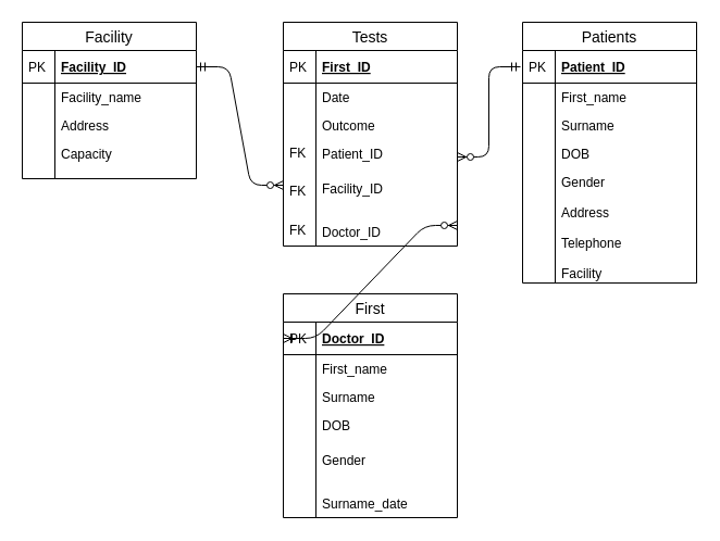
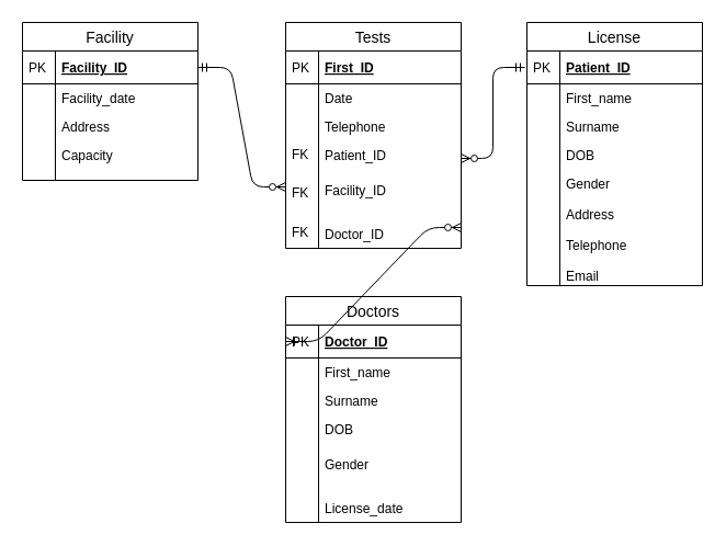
  <mxCell id="0" />
  <mxCell id="1" parent="0" />
  <mxCell id="2" value="" style="edgeStyle=elbowEdgeStyle;fontSize=12;html=1;endArrow=ERzeroToMany;startArrow=ERmandOne;entryX=1;entryY=0.5;entryDx=0;entryDy=0;" parent="1" target="21" edge="1"><mxGeometry width="100" height="100" relative="1" as="geometry"><mxPoint x="478" y="61" as="sourcePoint" /><mxPoint x="420" y="220" as="targetPoint" /></mxGeometry></mxCell>
  <mxCell id="3" value="Facility" style="swimlane;fontStyle=0;childLayout=stackLayout;horizontal=1;startSize=26;horizontalStack=0;resizeParent=1;resizeParentMax=0;resizeLast=0;collapsible=1;marginBottom=0;align=center;fontSize=14;" parent="1" vertex="1"><mxGeometry x="20" y="20" width="160" height="144" as="geometry" /></mxCell>
  <mxCell id="4" value="Facility_ID" style="shape=partialRectangle;top=0;left=0;right=0;bottom=1;align=left;verticalAlign=middle;fillColor=none;spacingLeft=34;spacingRight=4;overflow=hidden;rotatable=0;points=[[0,0.5],[1,0.5]];portConstraint=eastwest;dropTarget=0;fontStyle=5;fontSize=12;" parent="3" vertex="1"><mxGeometry y="26" width="160" height="30" as="geometry" /></mxCell>
  <mxCell id="5" value="PK" style="shape=partialRectangle;top=0;left=0;bottom=0;fillColor=none;align=left;verticalAlign=middle;spacingLeft=4;spacingRight=4;overflow=hidden;rotatable=0;points=[];portConstraint=eastwest;part=1;fontSize=12;" parent="4" vertex="1" connectable="0"><mxGeometry width="30" height="30" as="geometry" /></mxCell>
- <mxCell id="6" value="Facility_name" style="shape=partialRectangle;top=0;left=0;right=0;bottom=0;align=left;verticalAlign=top;fillColor=none;spacingLeft=34;spacingRight=4;overflow=hidden;rotatable=0;points=[[0,0.5],[1,0.5]];portConstraint=eastwest;dropTarget=0;fontSize=12;" parent="3" vertex="1"><mxGeometry y="56" width="160" height="26" as="geometry" /></mxCell>
+ <mxCell id="6" value="Facility_date" style="shape=partialRectangle;top=0;left=0;right=0;bottom=0;align=left;verticalAlign=top;fillColor=none;spacingLeft=34;spacingRight=4;overflow=hidden;rotatable=0;points=[[0,0.5],[1,0.5]];portConstraint=eastwest;dropTarget=0;fontSize=12;" parent="3" vertex="1"><mxGeometry y="56" width="160" height="26" as="geometry" /></mxCell>
  <mxCell id="7" value="" style="shape=partialRectangle;top=0;left=0;bottom=0;fillColor=none;align=left;verticalAlign=top;spacingLeft=4;spacingRight=4;overflow=hidden;rotatable=0;points=[];portConstraint=eastwest;part=1;fontSize=12;" parent="6" vertex="1" connectable="0"><mxGeometry width="30" height="26" as="geometry" /></mxCell>
  <mxCell id="8" value="Address" style="shape=partialRectangle;top=0;left=0;right=0;bottom=0;align=left;verticalAlign=top;fillColor=none;spacingLeft=34;spacingRight=4;overflow=hidden;rotatable=0;points=[[0,0.5],[1,0.5]];portConstraint=eastwest;dropTarget=0;fontSize=12;" parent="3" vertex="1"><mxGeometry y="82" width="160" height="26" as="geometry" /></mxCell>
  <mxCell id="9" value="" style="shape=partialRectangle;top=0;left=0;bottom=0;fillColor=none;align=left;verticalAlign=top;spacingLeft=4;spacingRight=4;overflow=hidden;rotatable=0;points=[];portConstraint=eastwest;part=1;fontSize=12;" parent="8" vertex="1" connectable="0"><mxGeometry width="30" height="26" as="geometry" /></mxCell>
  <mxCell id="10" value="Capacity" style="shape=partialRectangle;top=0;left=0;right=0;bottom=0;align=left;verticalAlign=top;fillColor=none;spacingLeft=34;spacingRight=4;overflow=hidden;rotatable=0;points=[[0,0.5],[1,0.5]];portConstraint=eastwest;dropTarget=0;fontSize=12;" parent="3" vertex="1"><mxGeometry y="108" width="160" height="26" as="geometry" /></mxCell>
  <mxCell id="11" value="" style="shape=partialRectangle;top=0;left=0;bottom=0;fillColor=none;align=left;verticalAlign=top;spacingLeft=4;spacingRight=4;overflow=hidden;rotatable=0;points=[];portConstraint=eastwest;part=1;fontSize=12;" parent="10" vertex="1" connectable="0"><mxGeometry width="30" height="26" as="geometry" /></mxCell>
  <mxCell id="12" value="" style="shape=partialRectangle;top=0;left=0;right=0;bottom=0;align=left;verticalAlign=top;fillColor=none;spacingLeft=34;spacingRight=4;overflow=hidden;rotatable=0;points=[[0,0.5],[1,0.5]];portConstraint=eastwest;dropTarget=0;fontSize=12;" parent="3" vertex="1"><mxGeometry y="134" width="160" height="10" as="geometry" /></mxCell>
  <mxCell id="13" value="" style="shape=partialRectangle;top=0;left=0;bottom=0;fillColor=none;align=left;verticalAlign=top;spacingLeft=4;spacingRight=4;overflow=hidden;rotatable=0;points=[];portConstraint=eastwest;part=1;fontSize=12;" parent="12" vertex="1" connectable="0"><mxGeometry width="30" height="10" as="geometry" /></mxCell>
  <mxCell id="14" value="Tests" style="swimlane;fontStyle=0;childLayout=stackLayout;horizontal=1;startSize=26;horizontalStack=0;resizeParent=1;resizeParentMax=0;resizeLast=0;collapsible=1;marginBottom=0;align=center;fontSize=14;" parent="1" vertex="1"><mxGeometry x="260" y="20" width="160" height="206" as="geometry" /></mxCell>
  <mxCell id="15" value="First_ID" style="shape=partialRectangle;top=0;left=0;right=0;bottom=1;align=left;verticalAlign=middle;fillColor=none;spacingLeft=34;spacingRight=4;overflow=hidden;rotatable=0;points=[[0,0.5],[1,0.5]];portConstraint=eastwest;dropTarget=0;fontStyle=5;fontSize=12;" parent="14" vertex="1"><mxGeometry y="26" width="160" height="30" as="geometry" /></mxCell>
  <mxCell id="16" value="PK" style="shape=partialRectangle;top=0;left=0;bottom=0;fillColor=none;align=left;verticalAlign=middle;spacingLeft=4;spacingRight=4;overflow=hidden;rotatable=0;points=[];portConstraint=eastwest;part=1;fontSize=12;" parent="15" vertex="1" connectable="0"><mxGeometry width="30" height="30" as="geometry" /></mxCell>
  <mxCell id="17" value="Date" style="shape=partialRectangle;top=0;left=0;right=0;bottom=0;align=left;verticalAlign=top;fillColor=none;spacingLeft=34;spacingRight=4;overflow=hidden;rotatable=0;points=[[0,0.5],[1,0.5]];portConstraint=eastwest;dropTarget=0;fontSize=12;" parent="14" vertex="1"><mxGeometry y="56" width="160" height="26" as="geometry" /></mxCell>
  <mxCell id="18" value="" style="shape=partialRectangle;top=0;left=0;bottom=0;fillColor=none;align=left;verticalAlign=top;spacingLeft=4;spacingRight=4;overflow=hidden;rotatable=0;points=[];portConstraint=eastwest;part=1;fontSize=12;" parent="17" vertex="1" connectable="0"><mxGeometry width="30" height="26" as="geometry" /></mxCell>
- <mxCell id="19" value="Outcome" style="shape=partialRectangle;top=0;left=0;right=0;bottom=0;align=left;verticalAlign=top;fillColor=none;spacingLeft=34;spacingRight=4;overflow=hidden;rotatable=0;points=[[0,0.5],[1,0.5]];portConstraint=eastwest;dropTarget=0;fontSize=12;" parent="14" vertex="1"><mxGeometry y="82" width="160" height="26" as="geometry" /></mxCell>
+ <mxCell id="19" value="Telephone" style="shape=partialRectangle;top=0;left=0;right=0;bottom=0;align=left;verticalAlign=top;fillColor=none;spacingLeft=34;spacingRight=4;overflow=hidden;rotatable=0;points=[[0,0.5],[1,0.5]];portConstraint=eastwest;dropTarget=0;fontSize=12;" parent="14" vertex="1"><mxGeometry y="82" width="160" height="26" as="geometry" /></mxCell>
  <mxCell id="20" value="" style="shape=partialRectangle;top=0;left=0;bottom=0;fillColor=none;align=left;verticalAlign=top;spacingLeft=4;spacingRight=4;overflow=hidden;rotatable=0;points=[];portConstraint=eastwest;part=1;fontSize=12;" parent="19" vertex="1" connectable="0"><mxGeometry width="30" height="26" as="geometry" /></mxCell>
  <mxCell id="21" value="Patient_ID" style="shape=partialRectangle;top=0;left=0;right=0;bottom=0;align=left;verticalAlign=top;fillColor=none;spacingLeft=34;spacingRight=4;overflow=hidden;rotatable=0;points=[[0,0.5],[1,0.5]];portConstraint=eastwest;dropTarget=0;fontSize=12;" parent="14" vertex="1"><mxGeometry y="108" width="160" height="32" as="geometry" /></mxCell>
  <mxCell id="22" value="" style="shape=partialRectangle;top=0;left=0;bottom=0;fillColor=none;align=left;verticalAlign=top;spacingLeft=4;spacingRight=4;overflow=hidden;rotatable=0;points=[];portConstraint=eastwest;part=1;fontSize=12;" parent="21" vertex="1" connectable="0"><mxGeometry width="30" height="32" as="geometry" /></mxCell>
  <mxCell id="23" value="Facility_ID" style="shape=partialRectangle;top=0;left=0;right=0;bottom=0;align=left;verticalAlign=top;fillColor=none;spacingLeft=34;spacingRight=4;overflow=hidden;rotatable=0;points=[[0,0.5],[1,0.5]];portConstraint=eastwest;dropTarget=0;fontSize=12;" parent="14" vertex="1"><mxGeometry y="140" width="160" height="40" as="geometry" /></mxCell>
  <mxCell id="24" value="" style="shape=partialRectangle;top=0;left=0;bottom=0;fillColor=none;align=left;verticalAlign=top;spacingLeft=4;spacingRight=4;overflow=hidden;rotatable=0;points=[];portConstraint=eastwest;part=1;fontSize=12;" parent="23" vertex="1" connectable="0"><mxGeometry width="30" height="40" as="geometry" /></mxCell>
  <mxCell id="25" value="Doctor_ID" style="shape=partialRectangle;top=0;left=0;right=0;bottom=0;align=left;verticalAlign=top;fillColor=none;spacingLeft=34;spacingRight=4;overflow=hidden;rotatable=0;points=[[0,0.5],[1,0.5]];portConstraint=eastwest;dropTarget=0;fontSize=12;" parent="14" vertex="1"><mxGeometry y="180" width="160" height="26" as="geometry" /></mxCell>
  <mxCell id="26" value="" style="shape=partialRectangle;top=0;left=0;bottom=0;fillColor=none;align=left;verticalAlign=top;spacingLeft=4;spacingRight=4;overflow=hidden;rotatable=0;points=[];portConstraint=eastwest;part=1;fontSize=12;" parent="25" vertex="1" connectable="0"><mxGeometry width="30" height="26" as="geometry" /></mxCell>
- <mxCell id="27" value="Patients" style="swimlane;fontStyle=0;childLayout=stackLayout;horizontal=1;startSize=26;horizontalStack=0;resizeParent=1;resizeParentMax=0;resizeLast=0;collapsible=1;marginBottom=0;align=center;fontSize=14;" parent="1" vertex="1"><mxGeometry x="480" y="20" width="160" height="240" as="geometry" /></mxCell>
+ <mxCell id="27" value="License" style="swimlane;fontStyle=0;childLayout=stackLayout;horizontal=1;startSize=26;horizontalStack=0;resizeParent=1;resizeParentMax=0;resizeLast=0;collapsible=1;marginBottom=0;align=center;fontSize=14;" parent="1" vertex="1"><mxGeometry x="480" y="20" width="160" height="240" as="geometry" /></mxCell>
  <mxCell id="28" value="Patient_ID" style="shape=partialRectangle;top=0;left=0;right=0;bottom=1;align=left;verticalAlign=middle;fillColor=none;spacingLeft=34;spacingRight=4;overflow=hidden;rotatable=0;points=[[0,0.5],[1,0.5]];portConstraint=eastwest;dropTarget=0;fontStyle=5;fontSize=12;" parent="27" vertex="1"><mxGeometry y="26" width="160" height="30" as="geometry" /></mxCell>
  <mxCell id="29" value="PK" style="shape=partialRectangle;top=0;left=0;bottom=0;fillColor=none;align=left;verticalAlign=middle;spacingLeft=4;spacingRight=4;overflow=hidden;rotatable=0;points=[];portConstraint=eastwest;part=1;fontSize=12;" parent="28" vertex="1" connectable="0"><mxGeometry width="30" height="30" as="geometry" /></mxCell>
  <mxCell id="30" value="First_name" style="shape=partialRectangle;top=0;left=0;right=0;bottom=0;align=left;verticalAlign=top;fillColor=none;spacingLeft=34;spacingRight=4;overflow=hidden;rotatable=0;points=[[0,0.5],[1,0.5]];portConstraint=eastwest;dropTarget=0;fontSize=12;" parent="27" vertex="1"><mxGeometry y="56" width="160" height="26" as="geometry" /></mxCell>
  <mxCell id="31" value="" style="shape=partialRectangle;top=0;left=0;bottom=0;fillColor=none;align=left;verticalAlign=top;spacingLeft=4;spacingRight=4;overflow=hidden;rotatable=0;points=[];portConstraint=eastwest;part=1;fontSize=12;" parent="30" vertex="1" connectable="0"><mxGeometry width="30" height="26" as="geometry" /></mxCell>
  <mxCell id="32" value="Surname" style="shape=partialRectangle;top=0;left=0;right=0;bottom=0;align=left;verticalAlign=top;fillColor=none;spacingLeft=34;spacingRight=4;overflow=hidden;rotatable=0;points=[[0,0.5],[1,0.5]];portConstraint=eastwest;dropTarget=0;fontSize=12;" parent="27" vertex="1"><mxGeometry y="82" width="160" height="26" as="geometry" /></mxCell>
  <mxCell id="33" value="" style="shape=partialRectangle;top=0;left=0;bottom=0;fillColor=none;align=left;verticalAlign=top;spacingLeft=4;spacingRight=4;overflow=hidden;rotatable=0;points=[];portConstraint=eastwest;part=1;fontSize=12;" parent="32" vertex="1" connectable="0"><mxGeometry width="30" height="26" as="geometry" /></mxCell>
  <mxCell id="34" value="DOB" style="shape=partialRectangle;top=0;left=0;right=0;bottom=0;align=left;verticalAlign=top;fillColor=none;spacingLeft=34;spacingRight=4;overflow=hidden;rotatable=0;points=[[0,0.5],[1,0.5]];portConstraint=eastwest;dropTarget=0;fontSize=12;" parent="27" vertex="1"><mxGeometry y="108" width="160" height="26" as="geometry" /></mxCell>
  <mxCell id="35" value="" style="shape=partialRectangle;top=0;left=0;bottom=0;fillColor=none;align=left;verticalAlign=top;spacingLeft=4;spacingRight=4;overflow=hidden;rotatable=0;points=[];portConstraint=eastwest;part=1;fontSize=12;" parent="34" vertex="1" connectable="0"><mxGeometry width="30" height="26" as="geometry" /></mxCell>
- <mxCell id="36" value="Gender&#10;&#10;Address&#10;&#10;Telephone&#10;&#10;Facility" style="shape=partialRectangle;top=0;left=0;right=0;bottom=0;align=left;verticalAlign=top;fillColor=none;spacingLeft=34;spacingRight=4;overflow=hidden;rotatable=0;points=[[0,0.5],[1,0.5]];portConstraint=eastwest;dropTarget=0;fontSize=12;" parent="27" vertex="1"><mxGeometry y="134" width="160" height="106" as="geometry" /></mxCell>
+ <mxCell id="36" value="Gender&#10;&#10;Address&#10;&#10;Telephone&#10;&#10;Email" style="shape=partialRectangle;top=0;left=0;right=0;bottom=0;align=left;verticalAlign=top;fillColor=none;spacingLeft=34;spacingRight=4;overflow=hidden;rotatable=0;points=[[0,0.5],[1,0.5]];portConstraint=eastwest;dropTarget=0;fontSize=12;" parent="27" vertex="1"><mxGeometry y="134" width="160" height="106" as="geometry" /></mxCell>
  <mxCell id="37" value="" style="shape=partialRectangle;top=0;left=0;bottom=0;fillColor=none;align=left;verticalAlign=top;spacingLeft=4;spacingRight=4;overflow=hidden;rotatable=0;points=[];portConstraint=eastwest;part=1;fontSize=12;" parent="36" vertex="1" connectable="0"><mxGeometry width="30" height="106" as="geometry" /></mxCell>
  <mxCell id="38" value="FK" style="shape=partialRectangle;top=0;left=0;bottom=0;fillColor=none;align=left;verticalAlign=middle;spacingLeft=4;spacingRight=4;overflow=hidden;rotatable=0;points=[];portConstraint=eastwest;part=1;fontSize=12;" parent="1" vertex="1" connectable="0"><mxGeometry x="260" y="160" width="30" height="30" as="geometry" /></mxCell>
  <mxCell id="39" value="FK" style="shape=partialRectangle;top=0;left=0;bottom=0;fillColor=none;align=left;verticalAlign=middle;spacingLeft=4;spacingRight=4;overflow=hidden;rotatable=0;points=[];portConstraint=eastwest;part=1;fontSize=12;" parent="1" vertex="1" connectable="0"><mxGeometry x="260" y="125" width="30" height="30" as="geometry" /></mxCell>
  <mxCell id="40" value="" style="edgeStyle=entityRelationEdgeStyle;fontSize=12;html=1;endArrow=ERzeroToMany;startArrow=ERmandOne;exitX=1;exitY=0.5;exitDx=0;exitDy=0;" parent="1" source="4" edge="1"><mxGeometry width="100" height="100" relative="1" as="geometry"><mxPoint x="190" y="90" as="sourcePoint" /><mxPoint x="260" y="170" as="targetPoint" /></mxGeometry></mxCell>
  <mxCell id="41" value="FK" style="shape=partialRectangle;top=0;left=0;bottom=0;fillColor=none;align=left;verticalAlign=middle;spacingLeft=4;spacingRight=4;overflow=hidden;rotatable=0;points=[];portConstraint=eastwest;part=1;fontSize=12;" parent="1" vertex="1" connectable="0"><mxGeometry x="260" y="196" width="30" height="30" as="geometry" /></mxCell>
- <mxCell id="42" value="First" style="swimlane;fontStyle=0;childLayout=stackLayout;horizontal=1;startSize=26;horizontalStack=0;resizeParent=1;resizeParentMax=0;resizeLast=0;collapsible=1;marginBottom=0;align=center;fontSize=14;" parent="1" vertex="1"><mxGeometry x="260" y="270" width="160" height="206" as="geometry" /></mxCell>
+ <mxCell id="42" value="Doctors" style="swimlane;fontStyle=0;childLayout=stackLayout;horizontal=1;startSize=26;horizontalStack=0;resizeParent=1;resizeParentMax=0;resizeLast=0;collapsible=1;marginBottom=0;align=center;fontSize=14;" parent="1" vertex="1"><mxGeometry x="260" y="270" width="160" height="206" as="geometry" /></mxCell>
  <mxCell id="43" value="Doctor_ID" style="shape=partialRectangle;top=0;left=0;right=0;bottom=1;align=left;verticalAlign=middle;fillColor=none;spacingLeft=34;spacingRight=4;overflow=hidden;rotatable=0;points=[[0,0.5],[1,0.5]];portConstraint=eastwest;dropTarget=0;fontStyle=5;fontSize=12;" parent="42" vertex="1"><mxGeometry y="26" width="160" height="30" as="geometry" /></mxCell>
  <mxCell id="44" value="PK" style="shape=partialRectangle;top=0;left=0;bottom=0;fillColor=none;align=left;verticalAlign=middle;spacingLeft=4;spacingRight=4;overflow=hidden;rotatable=0;points=[];portConstraint=eastwest;part=1;fontSize=12;" parent="43" vertex="1" connectable="0"><mxGeometry width="30" height="30" as="geometry" /></mxCell>
  <mxCell id="45" value="First_name" style="shape=partialRectangle;top=0;left=0;right=0;bottom=0;align=left;verticalAlign=top;fillColor=none;spacingLeft=34;spacingRight=4;overflow=hidden;rotatable=0;points=[[0,0.5],[1,0.5]];portConstraint=eastwest;dropTarget=0;fontSize=12;" parent="42" vertex="1"><mxGeometry y="56" width="160" height="26" as="geometry" /></mxCell>
  <mxCell id="46" value="" style="shape=partialRectangle;top=0;left=0;bottom=0;fillColor=none;align=left;verticalAlign=top;spacingLeft=4;spacingRight=4;overflow=hidden;rotatable=0;points=[];portConstraint=eastwest;part=1;fontSize=12;" parent="45" vertex="1" connectable="0"><mxGeometry width="30" height="26" as="geometry" /></mxCell>
  <mxCell id="47" value="Surname" style="shape=partialRectangle;top=0;left=0;right=0;bottom=0;align=left;verticalAlign=top;fillColor=none;spacingLeft=34;spacingRight=4;overflow=hidden;rotatable=0;points=[[0,0.5],[1,0.5]];portConstraint=eastwest;dropTarget=0;fontSize=12;" parent="42" vertex="1"><mxGeometry y="82" width="160" height="26" as="geometry" /></mxCell>
  <mxCell id="48" value="" style="shape=partialRectangle;top=0;left=0;bottom=0;fillColor=none;align=left;verticalAlign=top;spacingLeft=4;spacingRight=4;overflow=hidden;rotatable=0;points=[];portConstraint=eastwest;part=1;fontSize=12;" parent="47" vertex="1" connectable="0"><mxGeometry width="30" height="26" as="geometry" /></mxCell>
  <mxCell id="49" value="DOB" style="shape=partialRectangle;top=0;left=0;right=0;bottom=0;align=left;verticalAlign=top;fillColor=none;spacingLeft=34;spacingRight=4;overflow=hidden;rotatable=0;points=[[0,0.5],[1,0.5]];portConstraint=eastwest;dropTarget=0;fontSize=12;" parent="42" vertex="1"><mxGeometry y="108" width="160" height="32" as="geometry" /></mxCell>
  <mxCell id="50" value="" style="shape=partialRectangle;top=0;left=0;bottom=0;fillColor=none;align=left;verticalAlign=top;spacingLeft=4;spacingRight=4;overflow=hidden;rotatable=0;points=[];portConstraint=eastwest;part=1;fontSize=12;" parent="49" vertex="1" connectable="0"><mxGeometry width="30" height="32" as="geometry" /></mxCell>
  <mxCell id="51" value="Gender" style="shape=partialRectangle;top=0;left=0;right=0;bottom=0;align=left;verticalAlign=top;fillColor=none;spacingLeft=34;spacingRight=4;overflow=hidden;rotatable=0;points=[[0,0.5],[1,0.5]];portConstraint=eastwest;dropTarget=0;fontSize=12;" parent="42" vertex="1"><mxGeometry y="140" width="160" height="40" as="geometry" /></mxCell>
  <mxCell id="52" value="" style="shape=partialRectangle;top=0;left=0;bottom=0;fillColor=none;align=left;verticalAlign=top;spacingLeft=4;spacingRight=4;overflow=hidden;rotatable=0;points=[];portConstraint=eastwest;part=1;fontSize=12;" parent="51" vertex="1" connectable="0"><mxGeometry width="30" height="40" as="geometry" /></mxCell>
- <mxCell id="53" value="Surname_date" style="shape=partialRectangle;top=0;left=0;right=0;bottom=0;align=left;verticalAlign=top;fillColor=none;spacingLeft=34;spacingRight=4;overflow=hidden;rotatable=0;points=[[0,0.5],[1,0.5]];portConstraint=eastwest;dropTarget=0;fontSize=12;" parent="42" vertex="1"><mxGeometry y="180" width="160" height="26" as="geometry" /></mxCell>
+ <mxCell id="53" value="License_date" style="shape=partialRectangle;top=0;left=0;right=0;bottom=0;align=left;verticalAlign=top;fillColor=none;spacingLeft=34;spacingRight=4;overflow=hidden;rotatable=0;points=[[0,0.5],[1,0.5]];portConstraint=eastwest;dropTarget=0;fontSize=12;" parent="42" vertex="1"><mxGeometry y="180" width="160" height="26" as="geometry" /></mxCell>
  <mxCell id="54" value="" style="shape=partialRectangle;top=0;left=0;bottom=0;fillColor=none;align=left;verticalAlign=top;spacingLeft=4;spacingRight=4;overflow=hidden;rotatable=0;points=[];portConstraint=eastwest;part=1;fontSize=12;" parent="53" vertex="1" connectable="0"><mxGeometry width="30" height="26" as="geometry" /></mxCell>
  <mxCell id="55" value="" style="edgeStyle=entityRelationEdgeStyle;fontSize=12;html=1;endArrow=ERoneToMany;startArrow=ERzeroToMany;exitX=1;exitY=0.269;exitDx=0;exitDy=0;exitPerimeter=0;entryX=0;entryY=0.5;entryDx=0;entryDy=0;" parent="1" source="25" edge="1" target="43"><mxGeometry width="100" height="100" relative="1" as="geometry"><mxPoint x="260" y="209" as="sourcePoint" /><mxPoint x="180" y="311" as="targetPoint" /></mxGeometry></mxCell>
